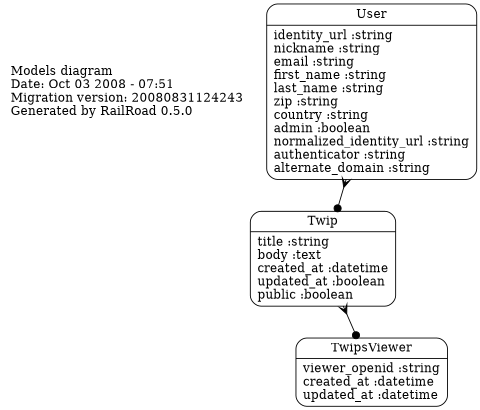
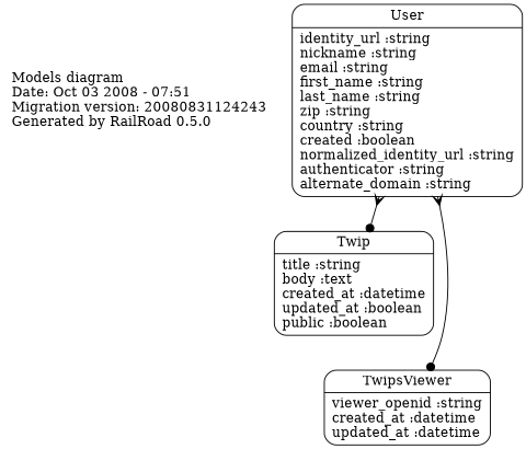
  digraph {
    splines=true
    node [shape=Mrecord]
    edge [arrowhead=dot arrowtail=crow dir=both]
    n1 [fontsize=14 label="Models diagram\lDate: Oct 03 2008 - 07:51\lMigration version: 20080831124243\lGenerated by RailRoad 0.5.0\l" shape=plaintext]
    n2 [label="{Twip|title :string\lbody :text\lcreated_at :datetime\lupdated_at :boolean\lpublic :boolean\l}"]
    n3 [label="{TwipsViewer|viewer_openid :string\lcreated_at :datetime\lupdated_at :datetime\l}"]
-   n4 [label="{User|identity_url :string\lnickname :string\lemail :string\lfirst_name :string\llast_name :string\lzip :string\lcountry :string\ladmin :boolean\lnormalized_identity_url :string\lauthenticator :string\lalternate_domain :string\l}"]
-   n2 -> n3
+   n4 [label="{User|identity_url :string\lnickname :string\lemail :string\lfirst_name :string\llast_name :string\lzip :string\lcountry :string\lcreated :boolean\lnormalized_identity_url :string\lauthenticator :string\lalternate_domain :string\l}"]
+   n4 -> n3
    n4 -> n2
  }
